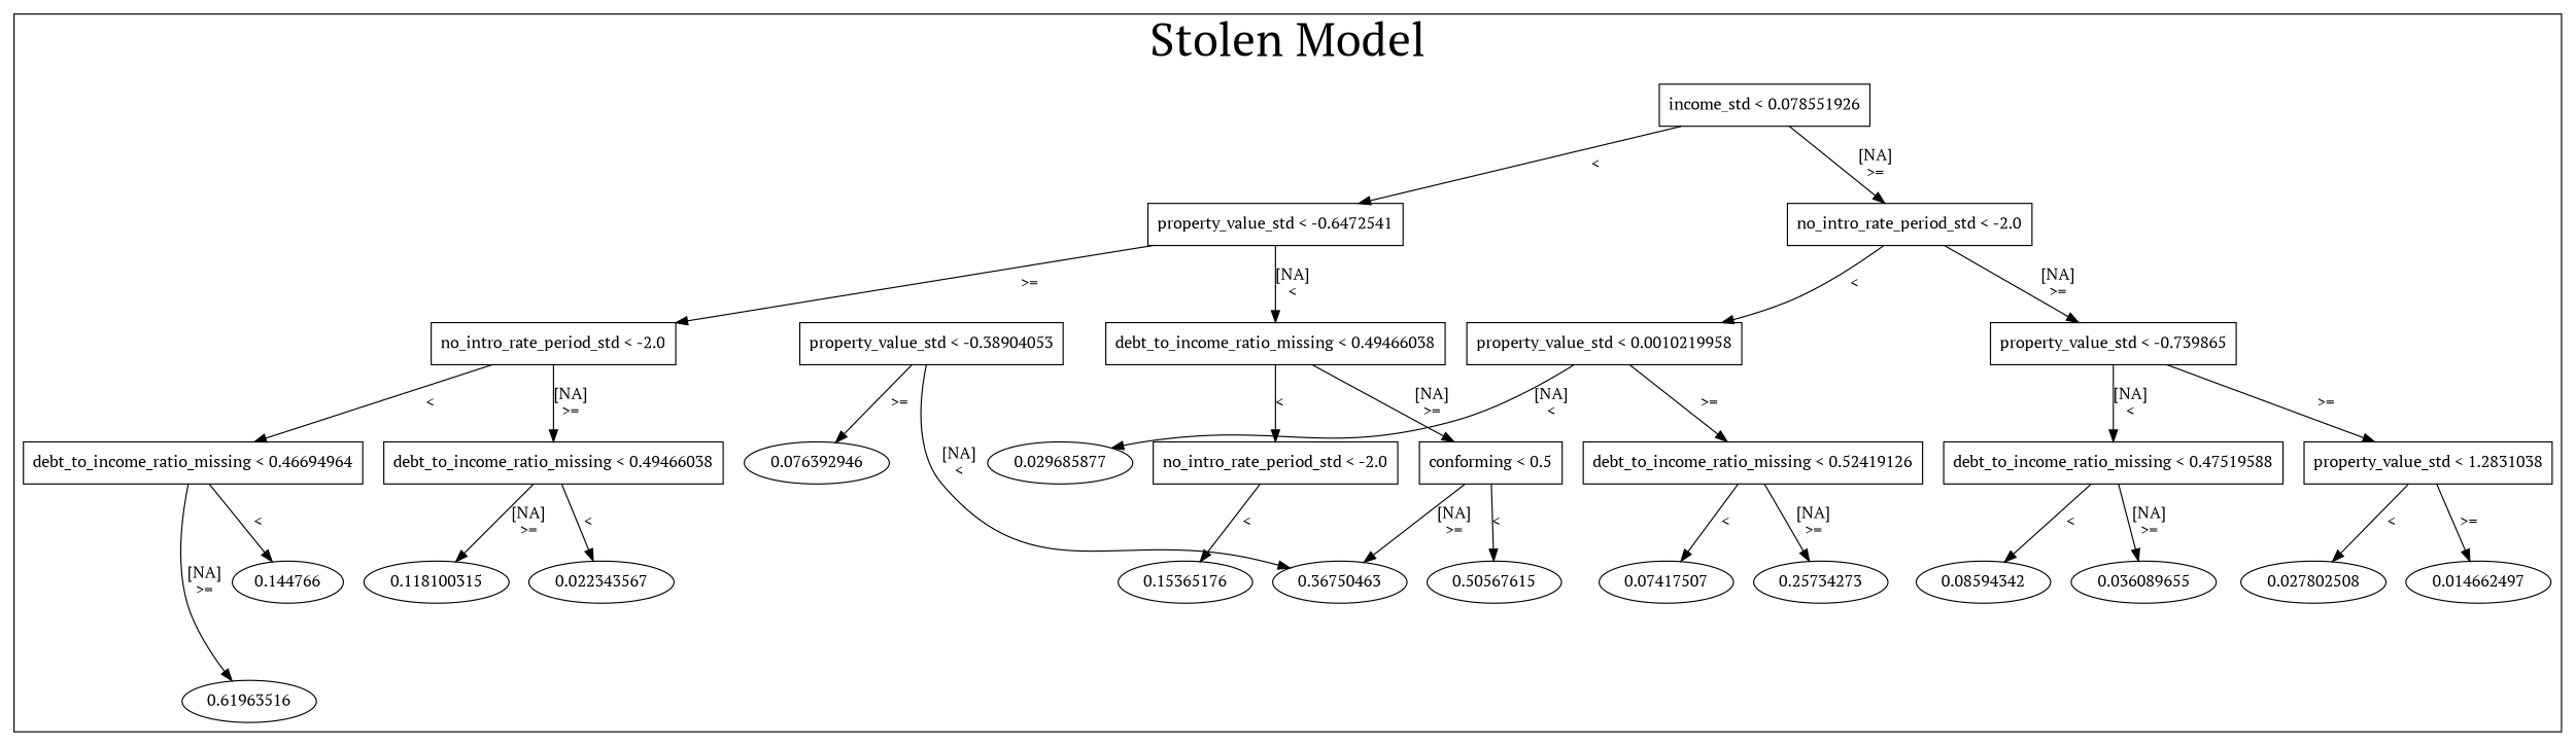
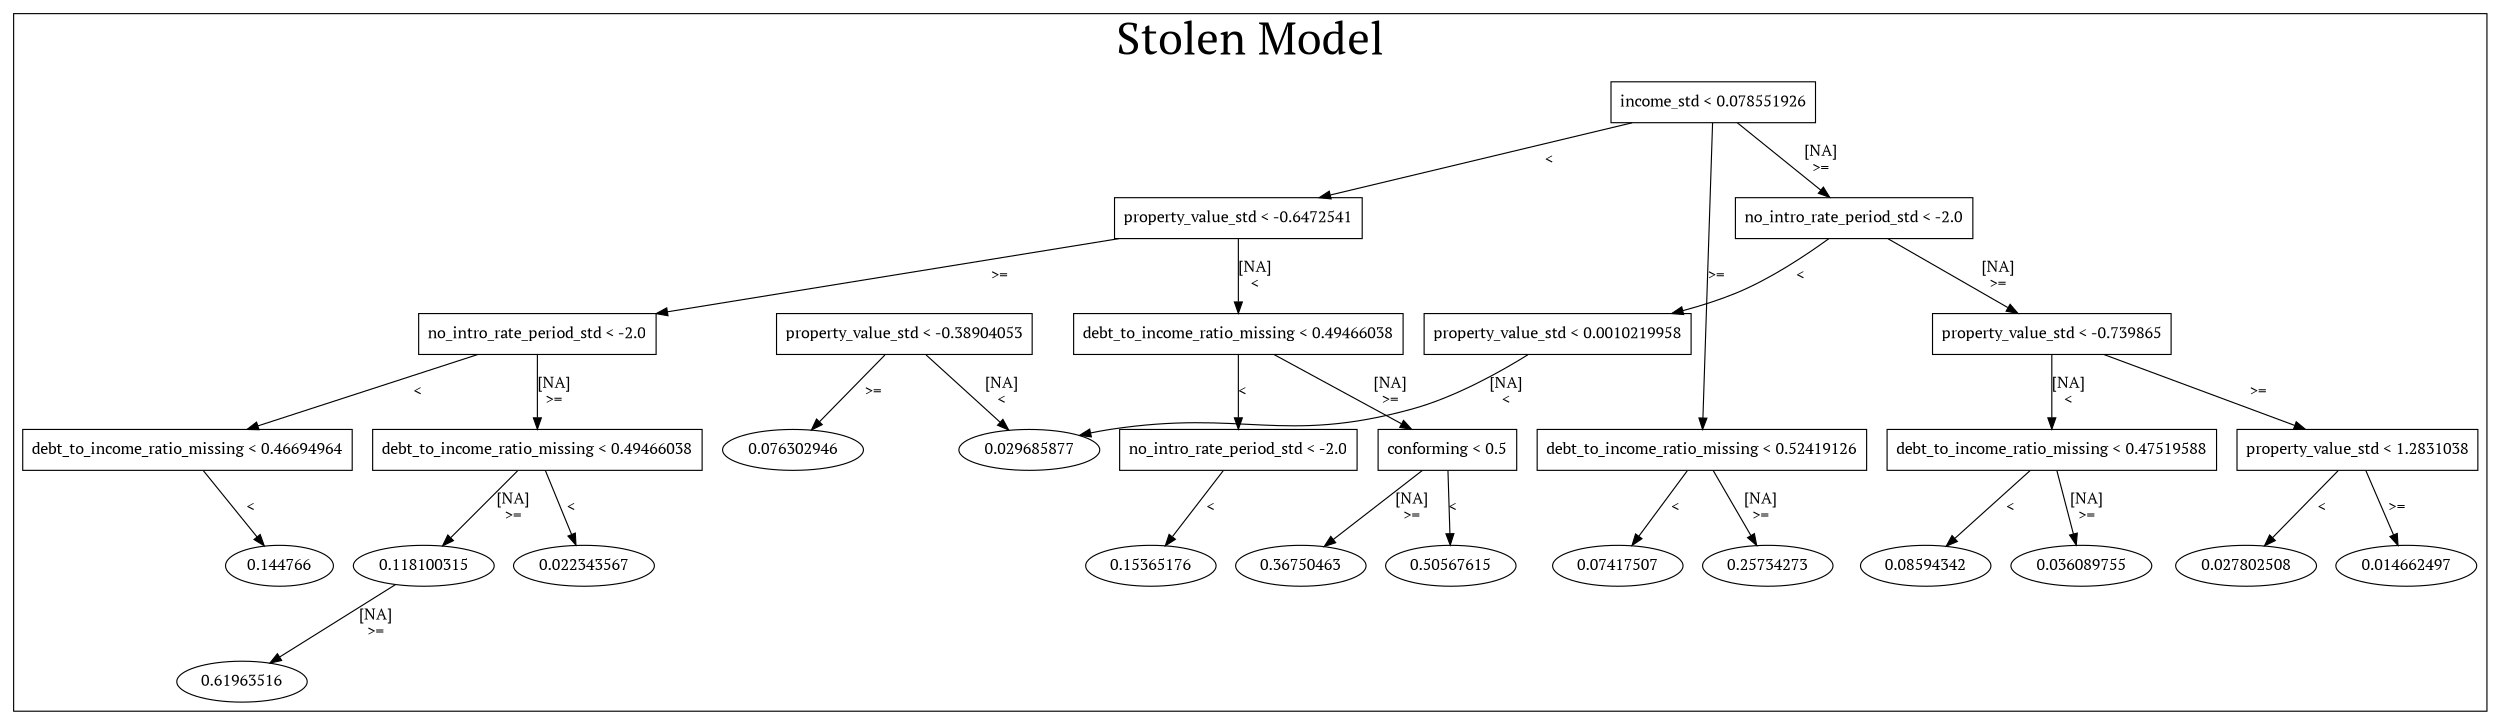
  digraph {
    fontname="PT Serif"
    node [fontname="PT Serif" fontsize=14]
    edge [fontname="PT Serif" fontsize=14]
    n1 [label="income_std < 0.078551926" shape=box]
    n2 [label="property_value_std < -0.6472541" shape=box]
    n3 [label="no_intro_rate_period_std < -2.0" shape=box]
    n4 [label="debt_to_income_ratio_missing < 0.49466038" shape=box]
    n5 [label="no_intro_rate_period_std < -2.0" shape=box]
    n6 [label="property_value_std < 0.0010219958" shape=box]
    n7 [label="property_value_std < -0.739865" shape=box]
    n8 [label="no_intro_rate_period_std < -2.0" shape=box]
    n9 [label="conforming < 0.5" shape=box]
    n10 [label="debt_to_income_ratio_missing < 0.46694964" shape=box]
    n11 [label="debt_to_income_ratio_missing < 0.49466038" shape=box]
    n12 [label="property_value_std < -0.38904053" shape=box]
    n13 [label="debt_to_income_ratio_missing < 0.52419126" shape=box]
    n14 [label="debt_to_income_ratio_missing < 0.47519588" shape=box]
    n15 [label="property_value_std < 1.2831038" shape=box]
    n16 [label=0.15365176]
    n17 [label=0.50567615]
    n18 [label=0.36750463]
    n19 [label=0.144766]
    n20 [label=0.61963516]
    n21 [label=0.022343567]
    n22 [label=0.118100315]
    n23 [label=0.029685877]
-   n24 [label=0.076392946]
+   n24 [label=0.076302946]
    n25 [label=0.07417507]
    n26 [label=0.25734273]
    n27 [label=0.08594342]
-   n28 [label=0.036089655]
+   n28 [label=0.036089755]
    n29 [label=0.027802508]
    n30 [label=0.014662497]
    subgraph cluster_1 {
      fontsize=40
      label="Stolen Model"
      subgraph sub_2 {
        fontsize=40
        label="Stolen Model"
        n1
      }
      subgraph sub_3 {
        fontsize=40
        label="Stolen Model"
        n2
        n3
      }
      subgraph sub_4 {
        fontsize=40
        label="Stolen Model"
        n4
        n5
        n6
        n7
      }
      subgraph sub_5 {
        fontsize=40
        label="Stolen Model"
        n8
        n9
        n10
        n11
        n12
        n13
        n14
        n15
      }
      subgraph sub_6 {
        fontsize=40
        label="Stolen Model"
        n16
        n17
        n18
        n19
        n20
        n21
        n22
        n23
        n24
        n25
        n26
        n27
        n28
        n29
        n30
      }
    }
    n1 -> n2 [label="<\n"]
    n1 -> n3 [label="[NA]\n>=\n"]
    n2 -> n4 [label="[NA]\n<\n"]
    n2 -> n5 [label=">=\n"]
    n3 -> n6 [label="<\n"]
    n3 -> n7 [label="[NA]\n>=\n"]
    n4 -> n8 [label="<\n"]
    n4 -> n9 [label="[NA]\n>=\n"]
    n5 -> n10 [label="<\n"]
    n5 -> n11 [label="[NA]\n>=\n"]
-   n6 -> n13 [label=">=\n"]
+   n1 -> n13 [label=">=\n"]
    n6 -> n23 [label="[NA]\n<\n"]
    n7 -> n14 [label="[NA]\n<\n"]
    n7 -> n15 [label=">=\n"]
    n8 -> n16 [label="<\n"]
    n9 -> n17 [label="<\n"]
    n9 -> n18 [label="[NA]\n>=\n"]
    n10 -> n19 [label="<\n"]
-   n10 -> n20 [label="[NA]\n>=\n"]
+   n22 -> n20 [label="[NA]\n>=\n"]
    n11 -> n21 [label="<\n"]
    n11 -> n22 [label="[NA]\n>=\n"]
-   n12 -> n18 [label="[NA]\n<\n"]
+   n12 -> n23 [label="[NA]\n<\n"]
    n12 -> n24 [label=">=\n"]
    n13 -> n25 [label="<\n"]
    n13 -> n26 [label="[NA]\n>=\n"]
    n14 -> n27 [label="<\n"]
    n14 -> n28 [label="[NA]\n>=\n"]
    n15 -> n29 [label="<\n"]
    n15 -> n30 [label=">=\n"]
  }
